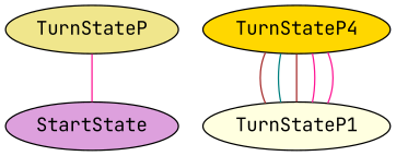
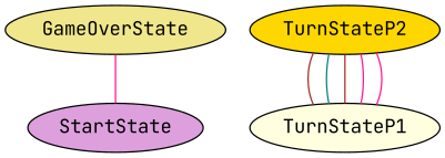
  graph {
    fontname="JetBrains Mono"
    node [fontname="JetBrains Mono" style=filled]
    edge [color=deeppink fontname="JetBrains Mono"]
    StartState [fillcolor=plum]
-   TurnStateP2 [fillcolor=gold label=TurnStateP4]
+   TurnStateP2 [fillcolor=gold]
    TurnStateP1 [fillcolor=lightyellow]
-   GameOverState [fillcolor=khaki label=TurnStateP]
+   GameOverState [fillcolor=khaki]
    TurnStateP2 -- TurnStateP1 [color=brown]
    TurnStateP2 -- TurnStateP1 [color=teal]
    TurnStateP2 -- TurnStateP1 [color=brown]
    TurnStateP1 -- TurnStateP2
    TurnStateP1 -- TurnStateP2
    GameOverState -- StartState
  }
